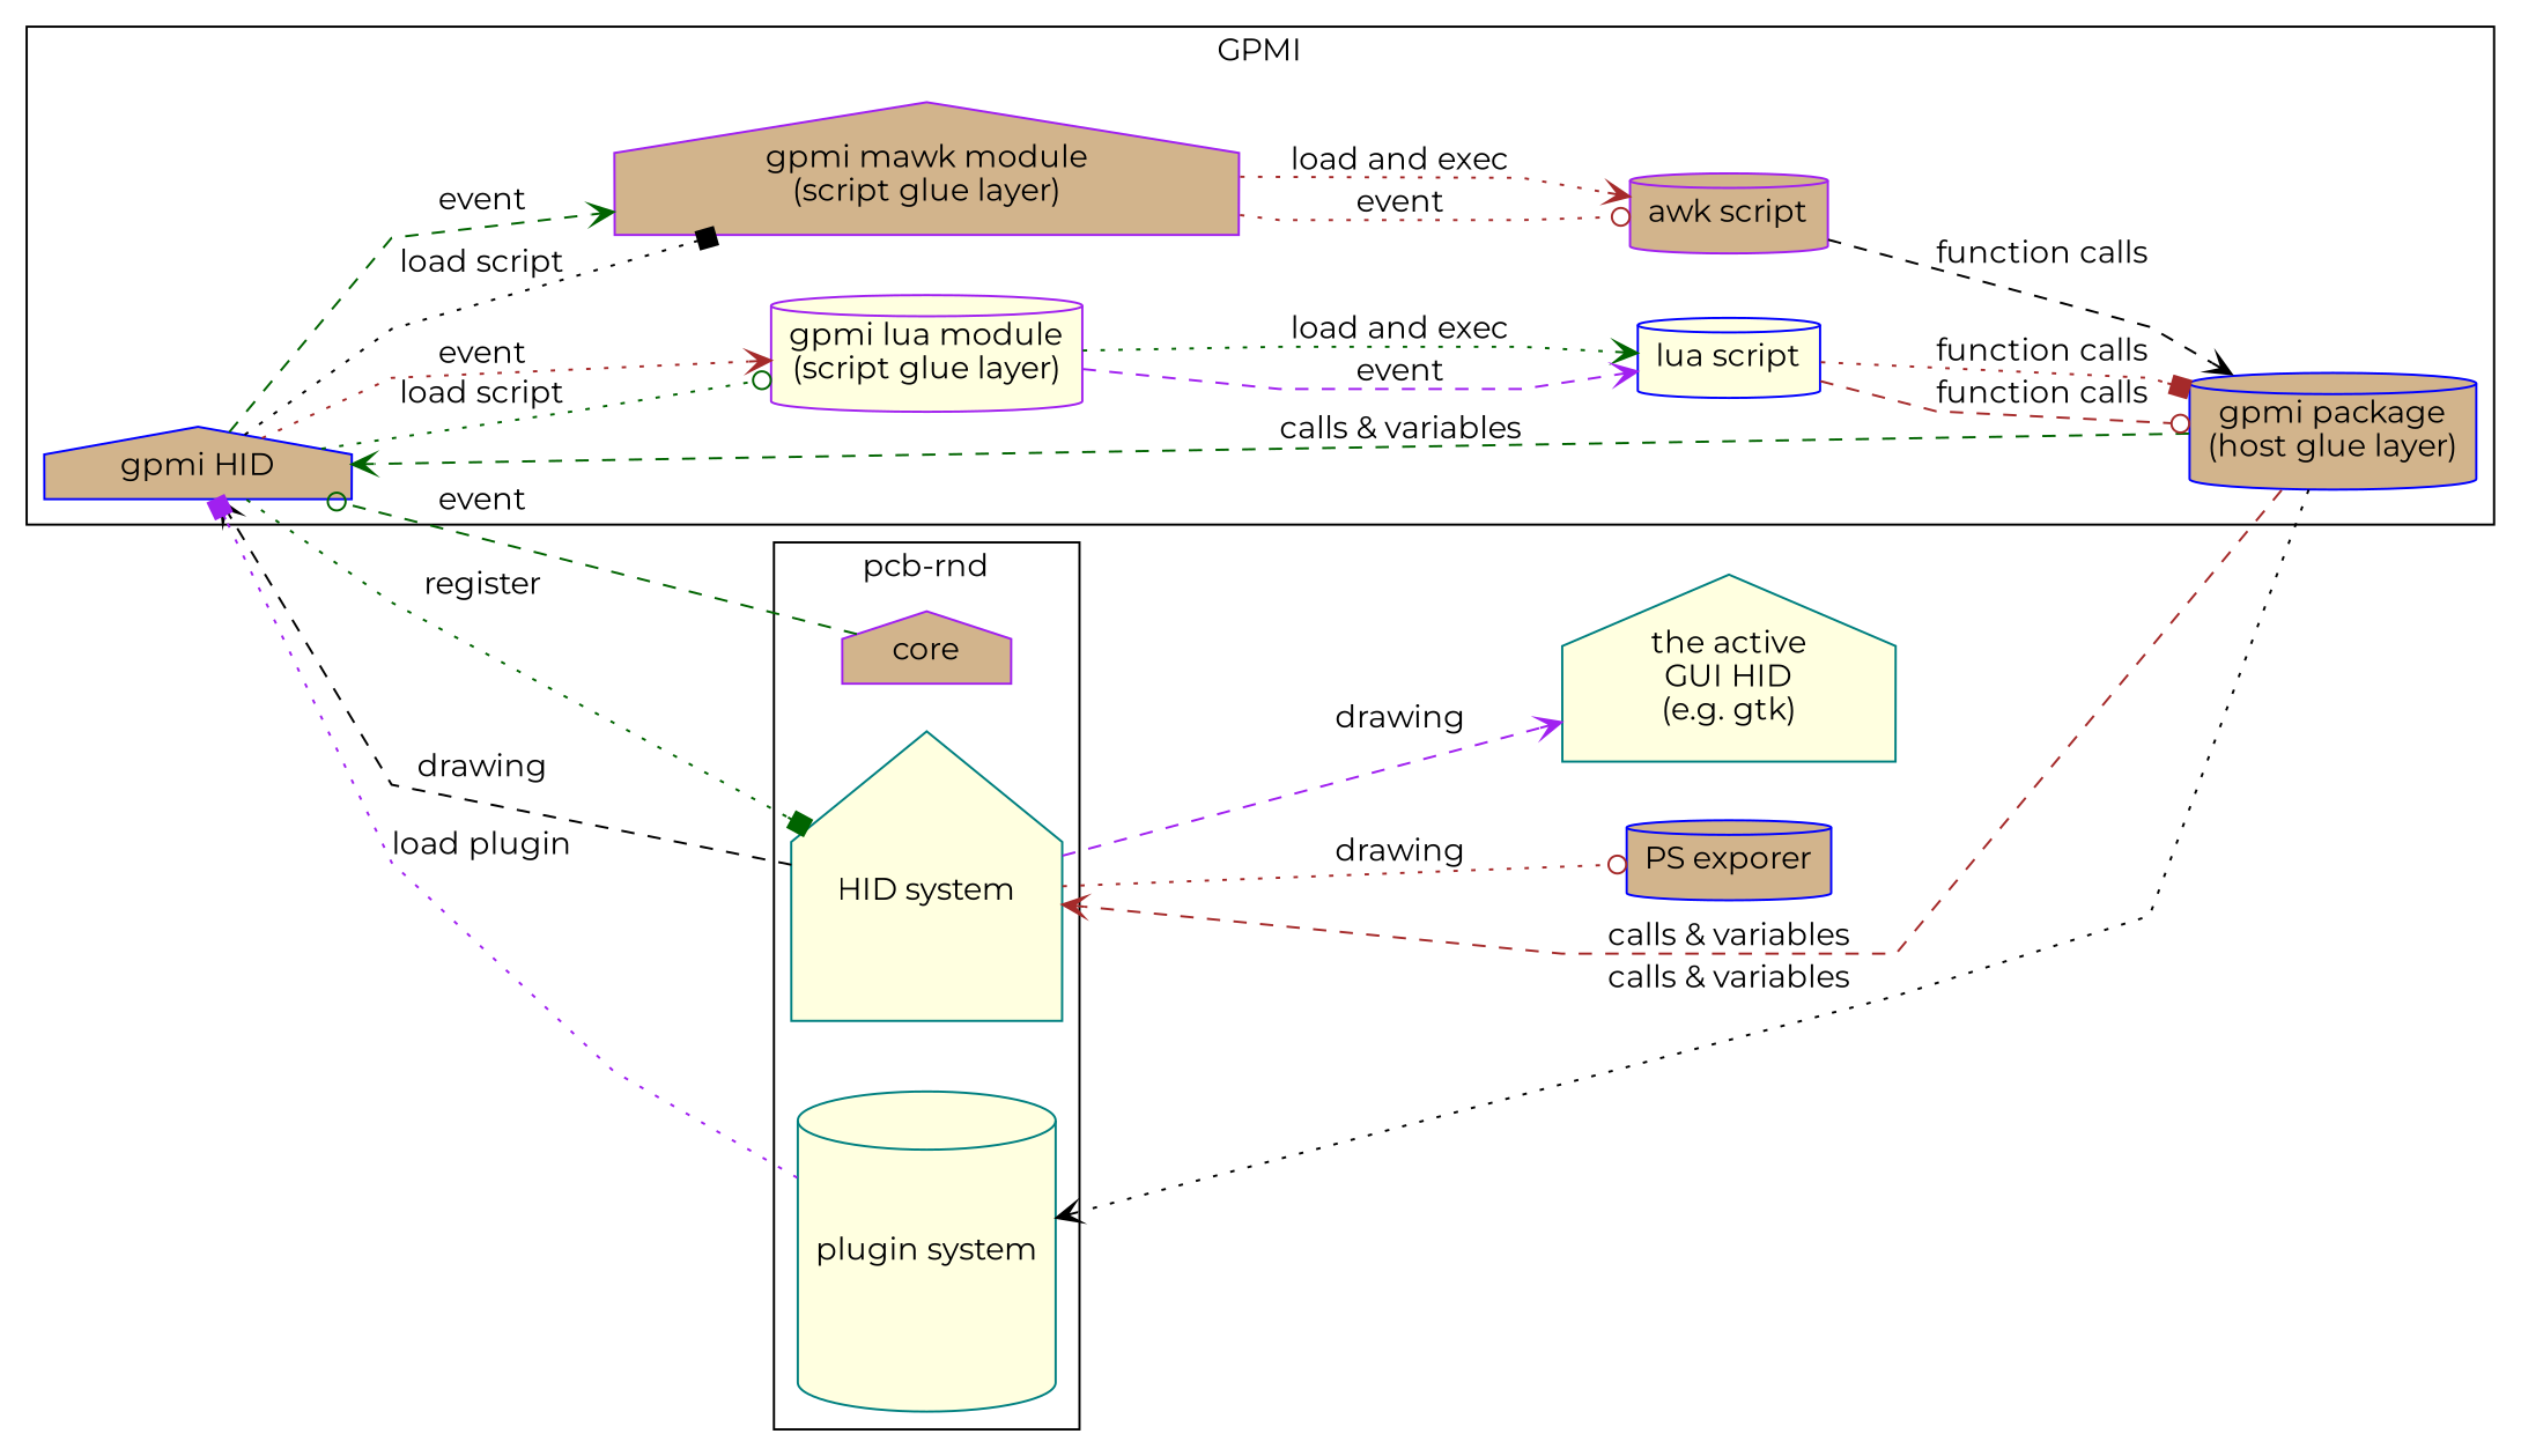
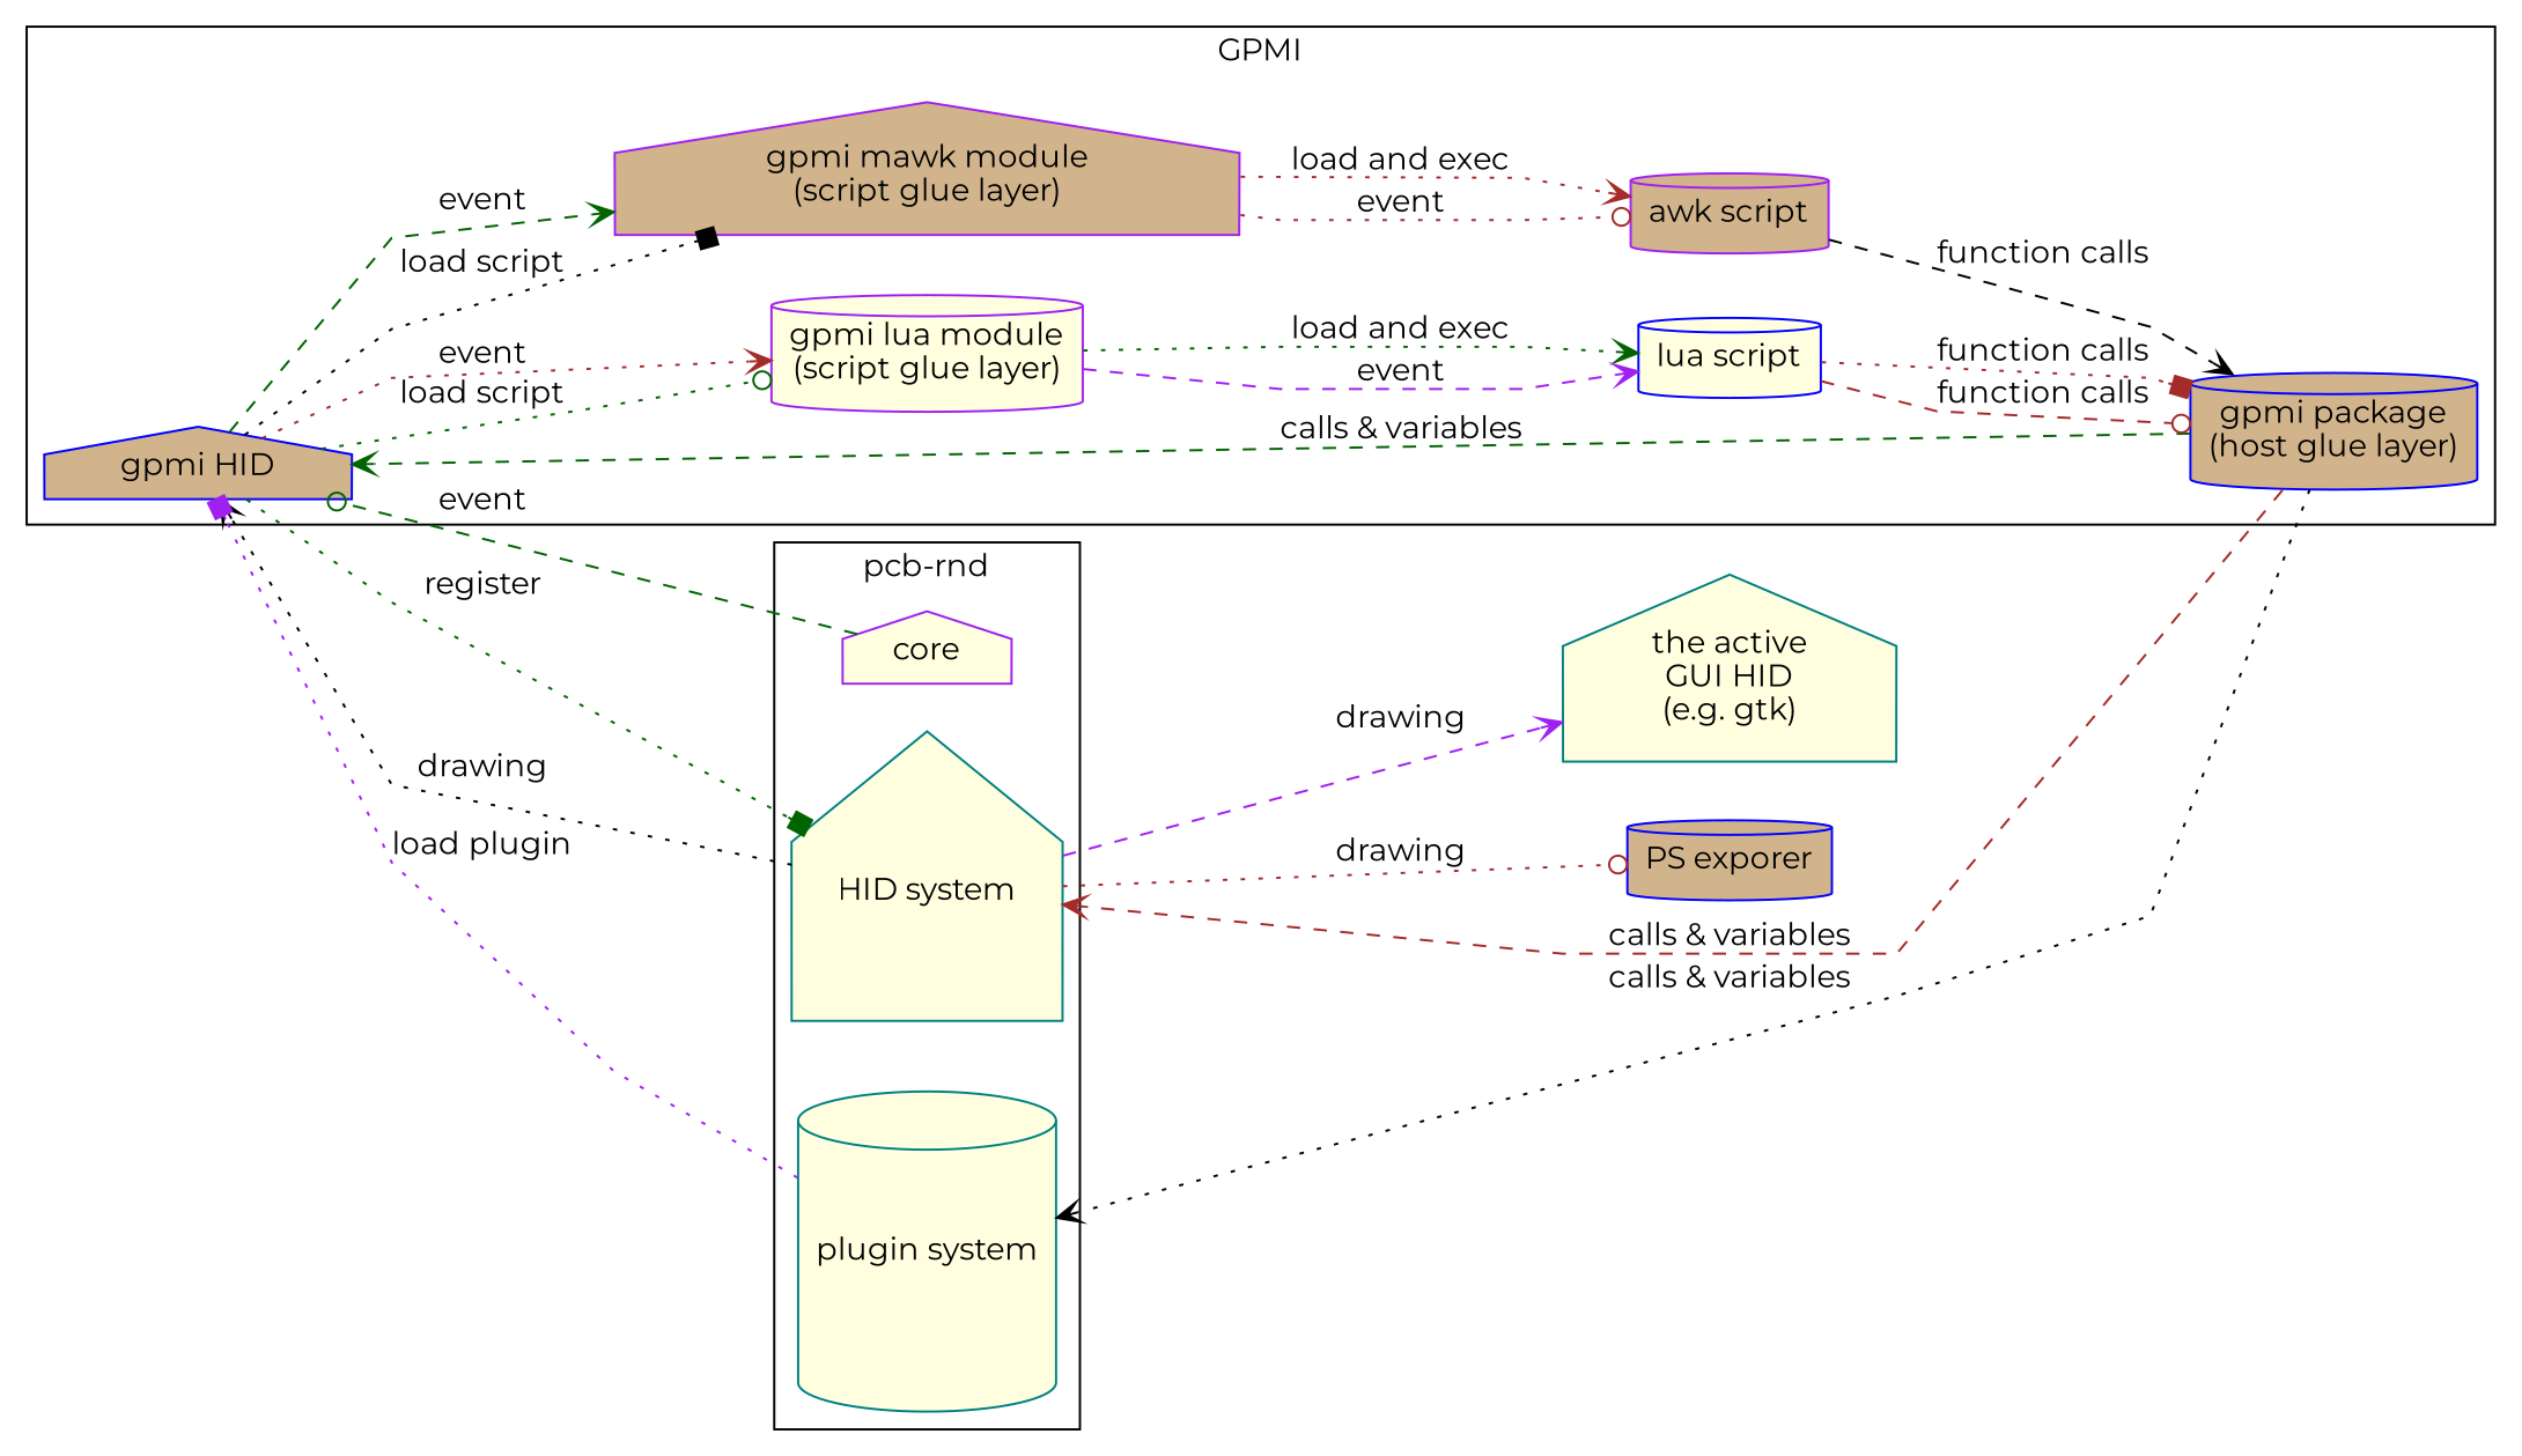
  digraph {
    fontname=Montserrat
    rankdir=LR
    splines=polyline
    node [color=purple fillcolor=lightyellow fontname=Montserrat shape=cylinder style=filled]
    edge [arrowhead=vee color=brown fontname=Montserrat style=dotted]
-   n1 [fillcolor=tan label=core shape=house]
+   n1 [label=core shape=house]
    n2 [color=teal height=2 label="HID system" shape=house]
    n3 [color=teal height=2 label="plugin system"]
    n4 [color=blue fillcolor=tan label="gpmi HID" shape=house]
    n5 [color=blue fillcolor=tan label="gpmi package\n(host glue layer)"]
    n6 [label="gpmi lua module\n(script glue layer)"]
    n7 [color=blue label="lua script"]
    n8 [fillcolor=tan label="gpmi mawk module\n(script glue layer)" shape=house]
    n9 [fillcolor=tan label="awk script"]
    n10 [color=teal label="the active\nGUI HID\n(e.g. gtk)" shape=house]
    n11 [color=blue fillcolor=tan label="PS exporer"]
    subgraph cluster_1 {
      label="pcb-rnd"
      n1
      n2
      n3
    }
    subgraph cluster_2 {
      label=GPMI
      n4
      n5
      n6
      n7
      n8
      n9
    }
    n1 -> n4 [arrowhead=odot color=darkgreen label=event style=dashed]
-   n2 -> n4 [color=black label=drawing style=dashed]
+   n2 -> n4 [color=black label=drawing]
    n2 -> n10 [color=purple label=drawing style=dashed]
    n2 -> n11 [arrowhead=odot label=drawing]
    n3 -> n4 [arrowhead=box color=purple label="load plugin"]
    n4 -> n2 [arrowhead=box color=darkgreen label=register]
    n4 -> n6 [arrowhead=odot color=darkgreen label="load script"]
    n4 -> n6 [label=event]
    n4 -> n8 [arrowhead=box color=black label="load script"]
    n4 -> n8 [color=darkgreen label=event style=dashed]
    n5 -> n2 [label="calls & variables" style=dashed]
    n5 -> n3 [color=black label="calls & variables"]
    n5 -> n4 [color=darkgreen label="calls & variables" style=dashed]
    n6 -> n7 [color=darkgreen label="load and exec"]
    n6 -> n7 [color=purple label=event style=dashed]
    n7 -> n5 [arrowhead=odot label="function calls" style=dashed]
    n7 -> n5 [arrowhead=box label="function calls"]
    n8 -> n9 [label="load and exec"]
    n8 -> n9 [arrowhead=odot label=event]
    n9 -> n5 [color=black label="function calls" style=dashed]
  }
